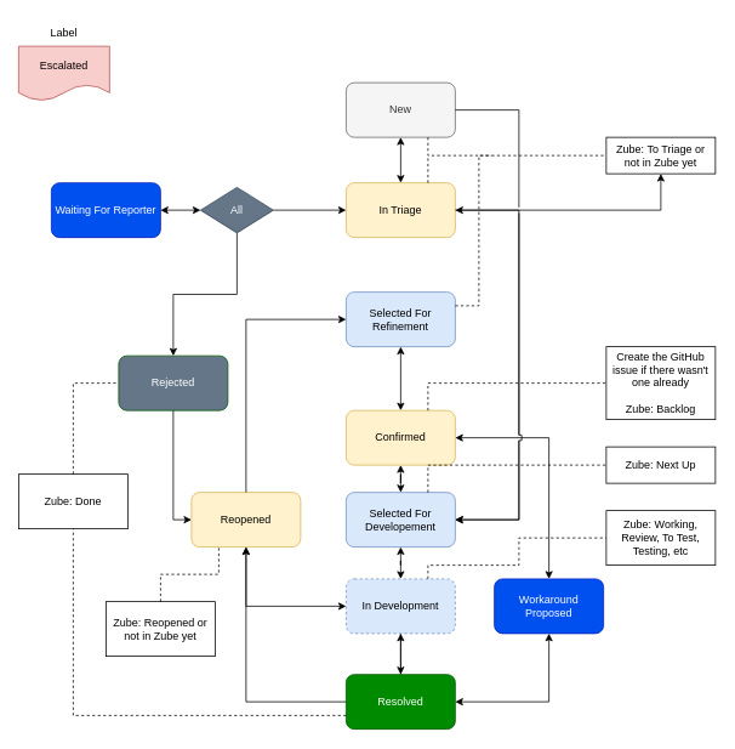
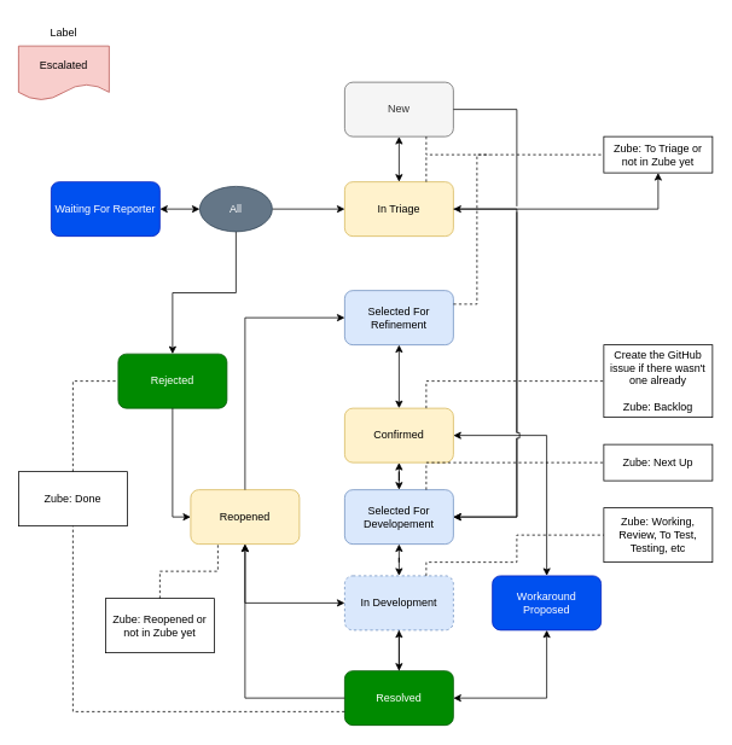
  <mxCell id="0" />
  <mxCell id="1" parent="0" />
  <mxCell id="2" value="New" style="rounded=1;whiteSpace=wrap;html=1;fillColor=#f5f5f5;fontColor=#333333;strokeColor=#666666;" parent="1" vertex="1"><mxGeometry x="380" y="90" width="120" height="60" as="geometry" /></mxCell>
  <mxCell id="3" value="Waiting For Reporter" style="rounded=1;whiteSpace=wrap;html=1;fillColor=#0050ef;strokeColor=#001DBC;fontColor=#ffffff;" parent="1" vertex="1"><mxGeometry x="56" y="200" width="120" height="60" as="geometry" /></mxCell>
  <mxCell id="4" value="" style="edgeStyle=orthogonalEdgeStyle;rounded=0;orthogonalLoop=1;jettySize=auto;html=1;startArrow=classic;startFill=1;" parent="1" source="5" target="38" edge="1"><mxGeometry relative="1" as="geometry" /></mxCell>
  <mxCell id="5" value="In Triage" style="rounded=1;whiteSpace=wrap;html=1;fillColor=#fff2cc;strokeColor=#d6b656;" parent="1" vertex="1"><mxGeometry x="380" y="200" width="120" height="60" as="geometry" /></mxCell>
  <mxCell id="6" value="" style="edgeStyle=orthogonalEdgeStyle;rounded=0;orthogonalLoop=1;jettySize=auto;html=1;startArrow=classic;startFill=1;" parent="1" source="7" target="9" edge="1"><mxGeometry relative="1" as="geometry" /></mxCell>
  <mxCell id="7" value="&lt;div&gt;Selected For Refinement&lt;/div&gt;" style="rounded=1;whiteSpace=wrap;html=1;fillColor=#dae8fc;strokeColor=#6c8ebf;" parent="1" vertex="1"><mxGeometry x="380" y="320" width="120" height="60" as="geometry" /></mxCell>
  <mxCell id="8" value="" style="edgeStyle=orthogonalEdgeStyle;rounded=0;orthogonalLoop=1;jettySize=auto;html=1;startArrow=classic;startFill=1;" parent="1" source="9" target="11" edge="1"><mxGeometry relative="1" as="geometry" /></mxCell>
  <mxCell id="9" value="&lt;div&gt;Confirmed&lt;/div&gt;" style="rounded=1;whiteSpace=wrap;html=1;fillColor=#fff2cc;strokeColor=#d6b656;" parent="1" vertex="1"><mxGeometry x="380" y="450" width="120" height="60" as="geometry" /></mxCell>
  <mxCell id="10" value="" style="edgeStyle=orthogonalEdgeStyle;rounded=0;orthogonalLoop=1;jettySize=auto;html=1;startArrow=classic;startFill=1;" parent="1" source="11" target="14" edge="1"><mxGeometry relative="1" as="geometry" /></mxCell>
  <mxCell id="11" value="Selected For Developement" style="rounded=1;whiteSpace=wrap;html=1;fillColor=#dae8fc;strokeColor=#6c8ebf;" parent="1" vertex="1"><mxGeometry x="380" y="540" width="120" height="60" as="geometry" /></mxCell>
  <mxCell id="12" value="" style="edgeStyle=orthogonalEdgeStyle;rounded=0;orthogonalLoop=1;jettySize=auto;html=1;" parent="1" source="14" target="17" edge="1"><mxGeometry relative="1" as="geometry" /></mxCell>
  <mxCell id="13" value="" style="edgeStyle=orthogonalEdgeStyle;rounded=0;orthogonalLoop=1;jettySize=auto;html=1;startArrow=classic;startFill=1;" parent="1" source="14" target="26" edge="1"><mxGeometry relative="1" as="geometry" /></mxCell>
  <mxCell id="14" value="In Development" style="rounded=1;whiteSpace=wrap;html=1;fillColor=#dae8fc;strokeColor=#6c8ebf;dashed=1;" parent="1" vertex="1"><mxGeometry x="380" y="635" width="120" height="60" as="geometry" /></mxCell>
  <mxCell id="15" value="Workaround Proposed" style="rounded=1;whiteSpace=wrap;html=1;fillColor=#0050ef;fontColor=#ffffff;strokeColor=#001DBC;" parent="1" vertex="1"><mxGeometry x="543" y="635" width="120" height="60" as="geometry" /></mxCell>
  <mxCell id="16" value="" style="edgeStyle=orthogonalEdgeStyle;rounded=0;orthogonalLoop=1;jettySize=auto;html=1;" parent="1" source="17" target="14" edge="1"><mxGeometry relative="1" as="geometry" /></mxCell>
  <mxCell id="17" value="Resolved" style="rounded=1;whiteSpace=wrap;html=1;fillColor=#008a00;fontColor=#ffffff;strokeColor=#005700;" parent="1" vertex="1"><mxGeometry x="380" y="740" width="120" height="60" as="geometry" /></mxCell>
- <mxCell id="18" value="Rejected" style="rounded=1;whiteSpace=wrap;html=1;fillColor=#647687;strokeColor=#005700;fontColor=#ffffff;" parent="1" vertex="1"><mxGeometry x="130" y="390" width="120" height="60" as="geometry" /></mxCell>
+ <mxCell id="18" value="Rejected" style="rounded=1;whiteSpace=wrap;html=1;fillColor=#008a00;strokeColor=#005700;fontColor=#ffffff;" parent="1" vertex="1"><mxGeometry x="130" y="390" width="120" height="60" as="geometry" /></mxCell>
  <mxCell id="19" value="" style="endArrow=classic;html=1;rounded=0;exitX=0.5;exitY=1;exitDx=0;exitDy=0;startArrow=classic;startFill=1;" parent="1" source="2" target="5" edge="1"><mxGeometry width="50" height="50" relative="1" as="geometry"><mxPoint x="560" y="510" as="sourcePoint" /><mxPoint x="610" y="460" as="targetPoint" /></mxGeometry></mxCell>
  <mxCell id="20" value="" style="endArrow=classic;html=1;rounded=0;exitX=1;exitY=0.5;exitDx=0;exitDy=0;entryX=0.5;entryY=0;entryDx=0;entryDy=0;startArrow=classic;startFill=1;edgeStyle=orthogonalEdgeStyle;" parent="1" source="9" target="15" edge="1"><mxGeometry width="50" height="50" relative="1" as="geometry"><mxPoint x="560" y="540" as="sourcePoint" /><mxPoint x="610" y="490" as="targetPoint" /></mxGeometry></mxCell>
  <mxCell id="21" value="" style="endArrow=classic;html=1;rounded=0;exitX=0.5;exitY=1;exitDx=0;exitDy=0;startArrow=classic;startFill=1;edgeStyle=orthogonalEdgeStyle;entryX=1;entryY=0.5;entryDx=0;entryDy=0;" parent="1" source="15" target="17" edge="1"><mxGeometry width="50" height="50" relative="1" as="geometry"><mxPoint x="560" y="560" as="sourcePoint" /><mxPoint x="570" y="760" as="targetPoint" /></mxGeometry></mxCell>
  <mxCell id="22" value="" style="edgeStyle=orthogonalEdgeStyle;rounded=0;orthogonalLoop=1;jettySize=auto;html=1;" parent="1" source="25" target="5" edge="1"><mxGeometry relative="1" as="geometry" /></mxCell>
  <mxCell id="23" value="" style="edgeStyle=orthogonalEdgeStyle;rounded=0;orthogonalLoop=1;jettySize=auto;html=1;startArrow=none;startFill=0;" parent="1" source="25" target="18" edge="1"><mxGeometry relative="1" as="geometry" /></mxCell>
  <mxCell id="24" value="" style="edgeStyle=orthogonalEdgeStyle;rounded=0;orthogonalLoop=1;jettySize=auto;html=1;startArrow=classic;startFill=1;" parent="1" source="25" target="3" edge="1"><mxGeometry relative="1" as="geometry" /></mxCell>
- <mxCell id="25" value="All" style="rhombus;whiteSpace=wrap;html=1;fillColor=#647687;fontColor=#ffffff;strokeColor=#314354;" parent="1" vertex="1"><mxGeometry x="220" y="205" width="80" height="50" as="geometry" /></mxCell>
+ <mxCell id="25" value="All" style="ellipse;whiteSpace=wrap;html=1;fillColor=#647687;fontColor=#ffffff;strokeColor=#314354;" parent="1" vertex="1"><mxGeometry x="220" y="205" width="80" height="50" as="geometry" /></mxCell>
  <mxCell id="26" value="Reopened" style="rounded=1;whiteSpace=wrap;html=1;fillColor=#fff2cc;strokeColor=#d6b656;" parent="1" vertex="1"><mxGeometry x="210" y="540" width="120" height="60" as="geometry" /></mxCell>
  <mxCell id="27" value="" style="endArrow=classic;html=1;rounded=0;exitX=0.5;exitY=1;exitDx=0;exitDy=0;entryX=0;entryY=0.5;entryDx=0;entryDy=0;edgeStyle=orthogonalEdgeStyle;" parent="1" source="18" target="26" edge="1"><mxGeometry width="50" height="50" relative="1" as="geometry"><mxPoint x="840" y="530" as="sourcePoint" /><mxPoint x="890" y="480" as="targetPoint" /></mxGeometry></mxCell>
  <mxCell id="28" value="" style="endArrow=classic;html=1;rounded=0;exitX=0.5;exitY=0;exitDx=0;exitDy=0;entryX=0;entryY=0.5;entryDx=0;entryDy=0;edgeStyle=orthogonalEdgeStyle;" parent="1" source="26" target="7" edge="1"><mxGeometry width="50" height="50" relative="1" as="geometry"><mxPoint x="550" y="430" as="sourcePoint" /><mxPoint x="600" y="380" as="targetPoint" /></mxGeometry></mxCell>
  <mxCell id="29" value="" style="endArrow=classic;html=1;rounded=0;exitX=0;exitY=0.5;exitDx=0;exitDy=0;entryX=0.5;entryY=1;entryDx=0;entryDy=0;edgeStyle=orthogonalEdgeStyle;" parent="1" source="17" target="26" edge="1"><mxGeometry width="50" height="50" relative="1" as="geometry"><mxPoint x="590" y="810" as="sourcePoint" /><mxPoint x="610" y="670" as="targetPoint" /></mxGeometry></mxCell>
  <mxCell id="30" value="" style="endArrow=none;startArrow=classic;html=1;rounded=0;entryX=1;entryY=0.5;entryDx=0;entryDy=0;exitX=1;exitY=0.5;exitDx=0;exitDy=0;edgeStyle=elbowEdgeStyle;jumpStyle=gap;startFill=1;endFill=0;" parent="1" source="11" target="2" edge="1"><mxGeometry width="50" height="50" relative="1" as="geometry"><mxPoint x="610" y="290" as="sourcePoint" /><mxPoint x="660" y="240" as="targetPoint" /><Array as="points"><mxPoint x="570" y="350" /></Array></mxGeometry></mxCell>
  <mxCell id="31" value="" style="endArrow=classic;html=1;rounded=0;exitX=1;exitY=0.5;exitDx=0;exitDy=0;entryX=1;entryY=0.5;entryDx=0;entryDy=0;edgeStyle=elbowEdgeStyle;jumpStyle=sharp;" parent="1" source="5" target="11" edge="1"><mxGeometry width="50" height="50" relative="1" as="geometry"><mxPoint x="400" y="450" as="sourcePoint" /><mxPoint x="450" y="400" as="targetPoint" /><Array as="points"><mxPoint x="570" y="320" /><mxPoint x="570" y="400" /></Array></mxGeometry></mxCell>
  <mxCell id="32" value="&lt;div&gt;Create the GitHub issue if there wasn't one already&lt;/div&gt;&lt;div&gt;&lt;br&gt;&lt;/div&gt;&lt;div&gt;Zube: Backlog&lt;br&gt;&lt;/div&gt;" style="rounded=0;whiteSpace=wrap;html=1;" parent="1" vertex="1"><mxGeometry x="666" y="380" width="120" height="80" as="geometry" /></mxCell>
  <mxCell id="33" value="" style="endArrow=none;dashed=1;html=1;rounded=0;entryX=0;entryY=0.5;entryDx=0;entryDy=0;exitX=0.75;exitY=0;exitDx=0;exitDy=0;edgeStyle=orthogonalEdgeStyle;" parent="1" source="9" target="32" edge="1"><mxGeometry width="50" height="50" relative="1" as="geometry"><mxPoint x="700" y="510" as="sourcePoint" /><mxPoint x="750" y="460" as="targetPoint" /><Array as="points"><mxPoint x="470" y="420" /></Array></mxGeometry></mxCell>
  <mxCell id="34" value="Zube: Working, Review, To Test, Testing, etc" style="rounded=0;whiteSpace=wrap;html=1;" parent="1" vertex="1"><mxGeometry x="666" y="560" width="120" height="60" as="geometry" /></mxCell>
  <mxCell id="35" value="" style="endArrow=none;dashed=1;html=1;rounded=0;entryX=0;entryY=0.5;entryDx=0;entryDy=0;exitX=0.75;exitY=0;exitDx=0;exitDy=0;edgeStyle=orthogonalEdgeStyle;elbow=vertical;" parent="1" source="14" target="34" edge="1"><mxGeometry width="50" height="50" relative="1" as="geometry"><mxPoint x="480" y="440" as="sourcePoint" /><mxPoint x="670" y="420" as="targetPoint" /><Array as="points"><mxPoint x="470" y="620" /><mxPoint x="570" y="620" /><mxPoint x="570" y="590" /></Array></mxGeometry></mxCell>
  <mxCell id="36" value="Zube: Next Up" style="rounded=0;whiteSpace=wrap;html=1;" parent="1" vertex="1"><mxGeometry x="666" y="490" width="120" height="40" as="geometry" /></mxCell>
  <mxCell id="37" value="" style="endArrow=none;dashed=1;html=1;rounded=0;elbow=vertical;entryX=0;entryY=0.5;entryDx=0;entryDy=0;exitX=0.75;exitY=0;exitDx=0;exitDy=0;edgeStyle=orthogonalEdgeStyle;" parent="1" source="11" target="36" edge="1"><mxGeometry width="50" height="50" relative="1" as="geometry"><mxPoint x="670" y="590" as="sourcePoint" /><mxPoint x="720" y="540" as="targetPoint" /></mxGeometry></mxCell>
  <mxCell id="38" value="&lt;div&gt;Zube: To Triage or&lt;/div&gt;&lt;div&gt;not in Zube yet&lt;/div&gt;" style="rounded=0;whiteSpace=wrap;html=1;" parent="1" vertex="1"><mxGeometry x="666" y="150" width="120" height="40" as="geometry" /></mxCell>
  <mxCell id="39" value="" style="endArrow=none;dashed=1;html=1;rounded=0;elbow=vertical;entryX=0;entryY=0.5;entryDx=0;entryDy=0;exitX=0.75;exitY=1;exitDx=0;exitDy=0;edgeStyle=elbowEdgeStyle;" parent="1" source="2" target="38" edge="1"><mxGeometry width="50" height="50" relative="1" as="geometry"><mxPoint x="640" y="270" as="sourcePoint" /><mxPoint x="690" y="220" as="targetPoint" /><Array as="points"><mxPoint x="560" y="170" /></Array></mxGeometry></mxCell>
  <mxCell id="40" value="" style="endArrow=none;dashed=1;html=1;rounded=0;exitX=1;exitY=0.25;exitDx=0;exitDy=0;edgeStyle=elbowEdgeStyle;" parent="1" source="7" edge="1"><mxGeometry width="50" height="50" relative="1" as="geometry"><mxPoint x="580" y="290" as="sourcePoint" /><mxPoint x="540" y="170" as="targetPoint" /><Array as="points"><mxPoint x="526" y="260" /><mxPoint x="540" y="220" /><mxPoint x="580" y="190" /></Array></mxGeometry></mxCell>
  <mxCell id="41" value="Zube: Reopened or not in Zube yet" style="rounded=0;whiteSpace=wrap;html=1;" parent="1" vertex="1"><mxGeometry x="116" y="660" width="120" height="60" as="geometry" /></mxCell>
  <mxCell id="42" value="" style="endArrow=none;dashed=1;html=1;rounded=0;elbow=vertical;exitX=0.5;exitY=0;exitDx=0;exitDy=0;entryX=0.25;entryY=1;entryDx=0;entryDy=0;edgeStyle=elbowEdgeStyle;" parent="1" source="41" target="26" edge="1"><mxGeometry width="50" height="50" relative="1" as="geometry"><mxPoint x="130" y="650" as="sourcePoint" /><mxPoint x="180" y="600" as="targetPoint" /></mxGeometry></mxCell>
  <mxCell id="43" value="Zube: Done" style="rounded=0;whiteSpace=wrap;html=1;" parent="1" vertex="1"><mxGeometry x="20" y="520" width="120" height="60" as="geometry" /></mxCell>
  <mxCell id="44" value="" style="endArrow=none;dashed=1;html=1;rounded=0;elbow=vertical;exitX=0.5;exitY=0;exitDx=0;exitDy=0;entryX=0;entryY=0.5;entryDx=0;entryDy=0;edgeStyle=elbowEdgeStyle;" parent="1" source="43" target="18" edge="1"><mxGeometry width="50" height="50" relative="1" as="geometry"><mxPoint x="110" y="590" as="sourcePoint" /><mxPoint x="160" y="540" as="targetPoint" /><Array as="points"><mxPoint x="80" y="420" /></Array></mxGeometry></mxCell>
  <mxCell id="45" value="" style="endArrow=none;dashed=1;html=1;rounded=0;elbow=vertical;entryX=0.5;entryY=1;entryDx=0;entryDy=0;exitX=0;exitY=0.75;exitDx=0;exitDy=0;edgeStyle=elbowEdgeStyle;" parent="1" source="17" target="43" edge="1"><mxGeometry width="50" height="50" relative="1" as="geometry"><mxPoint x="10" y="690" as="sourcePoint" /><mxPoint x="60" y="640" as="targetPoint" /><Array as="points"><mxPoint x="200" y="785" /></Array></mxGeometry></mxCell>
  <mxCell id="46" value="" style="endArrow=none;dashed=1;html=1;rounded=0;exitX=0.75;exitY=0;exitDx=0;exitDy=0;" parent="1" source="5" edge="1"><mxGeometry width="50" height="50" relative="1" as="geometry"><mxPoint x="510" y="240" as="sourcePoint" /><mxPoint x="470" y="170" as="targetPoint" /></mxGeometry></mxCell>
  <mxCell id="47" value="Escalated" style="shape=document;whiteSpace=wrap;html=1;boundedLbl=1;fillColor=#f8cecc;strokeColor=#b85450;" vertex="1" parent="1"><mxGeometry x="20" y="50" width="100" height="60" as="geometry" /></mxCell>
  <mxCell id="48" value="Label" style="text;html=1;strokeColor=none;fillColor=none;align=center;verticalAlign=middle;whiteSpace=wrap;rounded=0;" vertex="1" parent="1"><mxGeometry x="40" y="20" width="60" height="30" as="geometry" /></mxCell>
